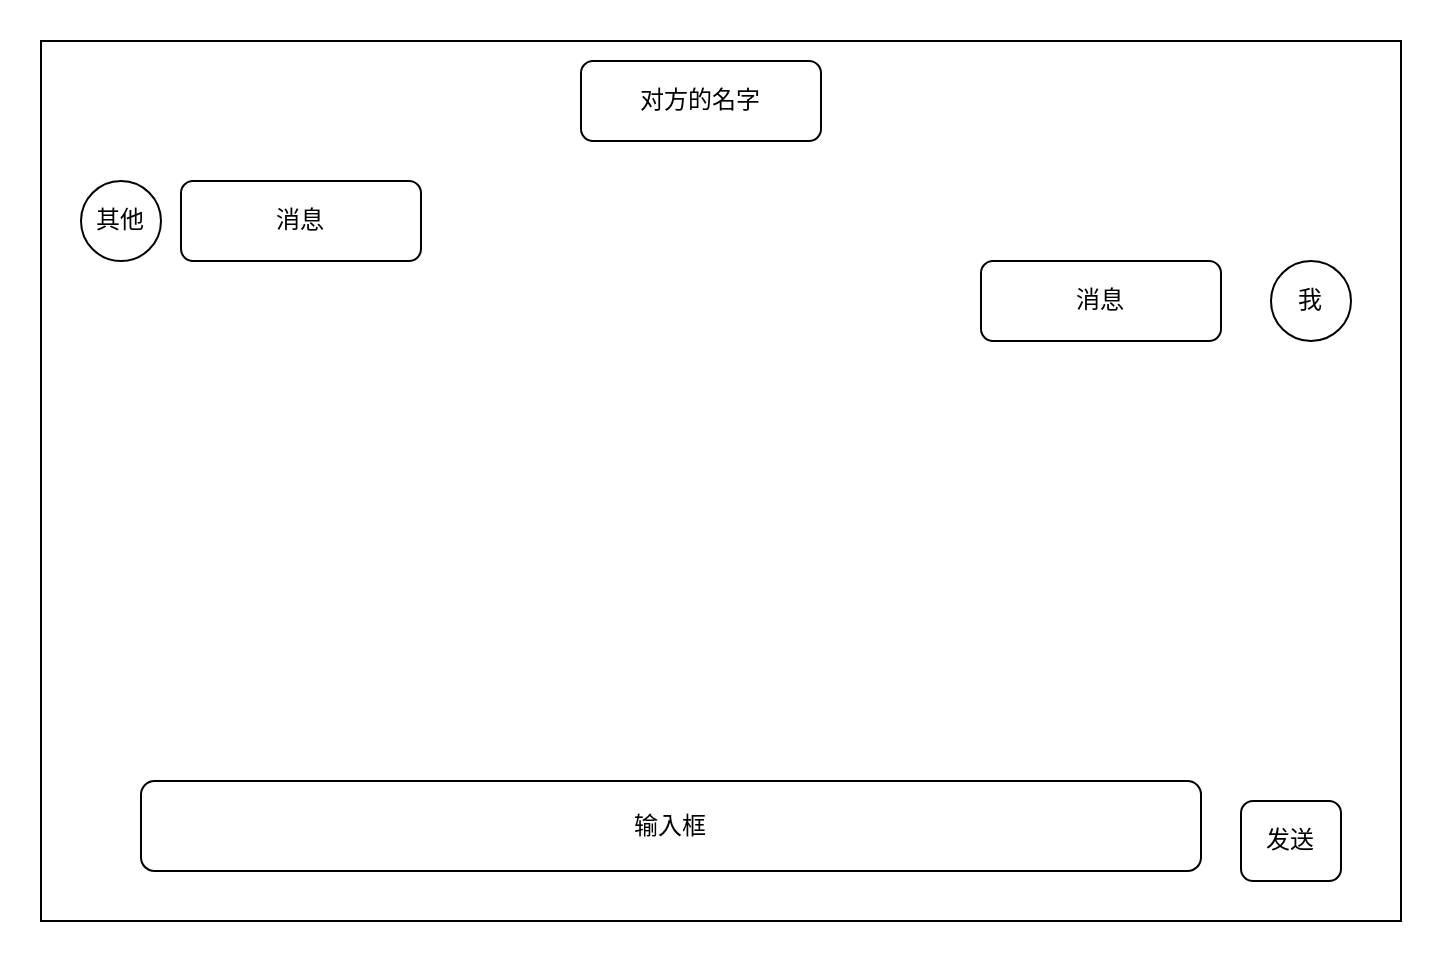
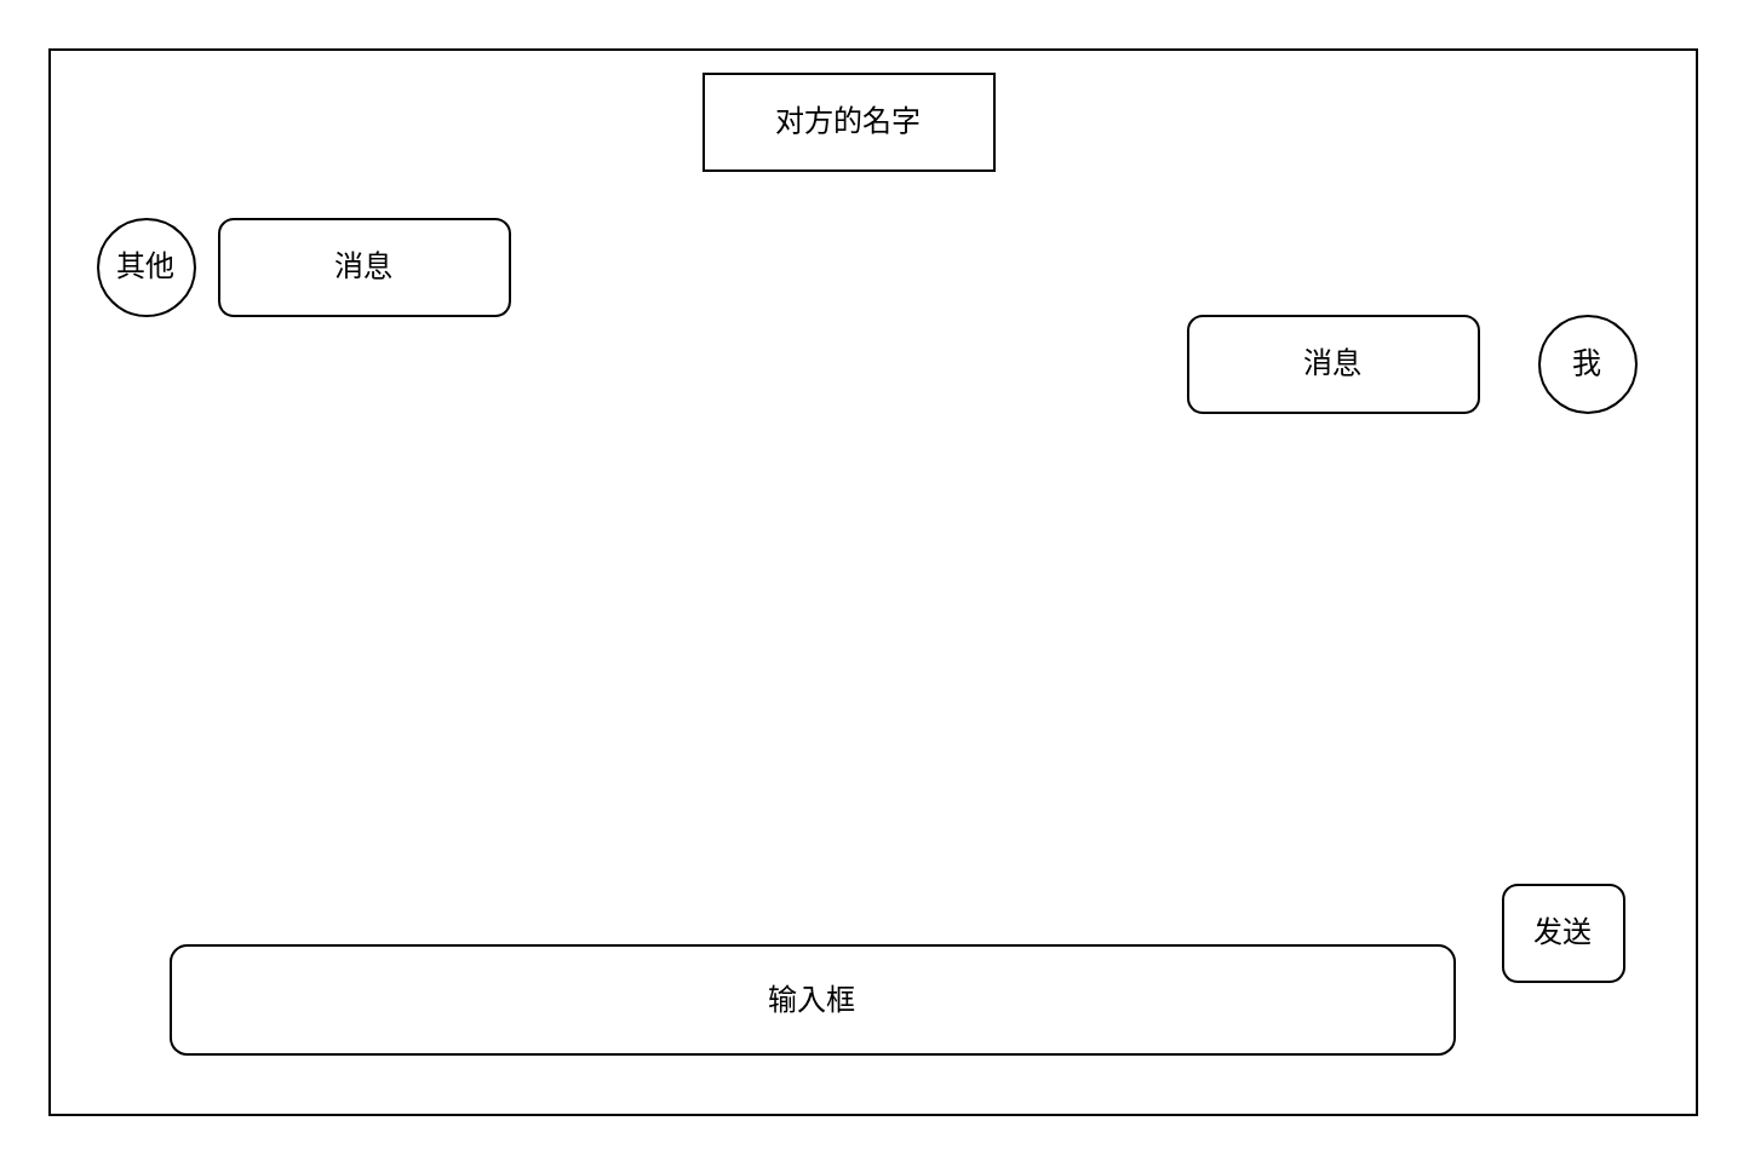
  <mxCell id="0" />
  <mxCell id="1" parent="0" />
  <mxCell id="2" value="" style="rounded=0;whiteSpace=wrap;html=1;" vertex="1" parent="1"><mxGeometry x="20" y="20" width="680" height="440" as="geometry" /></mxCell>
  <mxCell id="3" value="输入框" style="rounded=1;whiteSpace=wrap;html=1;" vertex="1" parent="1"><mxGeometry x="70" y="390" width="530" height="45" as="geometry" /></mxCell>
- <mxCell id="4" value="发送" style="rounded=1;whiteSpace=wrap;html=1;" vertex="1" parent="1"><mxGeometry x="620" y="400" width="50" height="40" as="geometry" /></mxCell>
+ <mxCell id="4" value="发送" style="rounded=1;whiteSpace=wrap;html=1;" vertex="1" parent="1"><mxGeometry x="620" y="365" width="50" height="40" as="geometry" /></mxCell>
  <mxCell id="5" value="其他" style="ellipse;whiteSpace=wrap;html=1;aspect=fixed;" vertex="1" parent="1"><mxGeometry x="40" y="90" width="40" height="40" as="geometry" /></mxCell>
  <mxCell id="6" value="我" style="ellipse;whiteSpace=wrap;html=1;aspect=fixed;" vertex="1" parent="1"><mxGeometry x="635" y="130" width="40" height="40" as="geometry" /></mxCell>
  <mxCell id="7" value="消息" style="rounded=1;whiteSpace=wrap;html=1;" vertex="1" parent="1"><mxGeometry x="90" y="90" width="120" height="40" as="geometry" /></mxCell>
  <mxCell id="8" value="消息" style="rounded=1;whiteSpace=wrap;html=1;" vertex="1" parent="1"><mxGeometry x="490" y="130" width="120" height="40" as="geometry" /></mxCell>
- <mxCell id="9" value="对方的名字" style="whiteSpace=wrap;html=1;rounded=1;" vertex="1" parent="1"><mxGeometry x="290" y="30" width="120" height="40" as="geometry" /></mxCell>
+ <mxCell id="9" value="对方的名字" style="rounded=0;whiteSpace=wrap;html=1;" vertex="1" parent="1"><mxGeometry x="290" y="30" width="120" height="40" as="geometry" /></mxCell>
